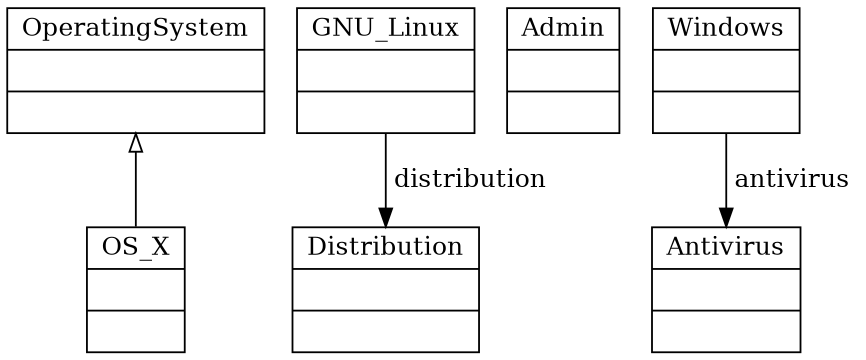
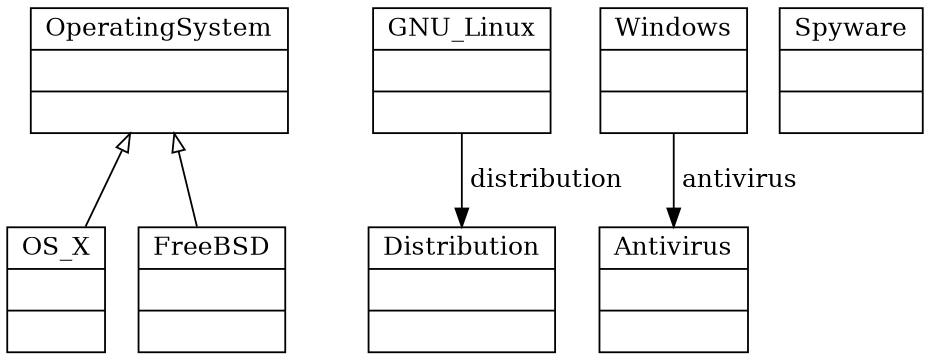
  digraph {
    node [shape=record]
    edge [arrowtail=empty dir=back]
    n1 [label="{OperatingSystem||}"]
    n2 [label="{OS_X||}"]
+   n3 [label="{FreeBSD||}"]
    n4 [label="{GNU_Linux||}"]
    n5 [label="{Distribution||}"]
-   n6 [label="{Admin||}"]
    n7 [label="{Windows||}"]
    n8 [label="{Antivirus||}"]
+   n9 [label="{Spyware||}"]
    n1 -> n2
+   n1 -> n3
    n4 -> n5 [arrowhead=normal dir=forward label=" distribution "]
    n7 -> n8 [arrowhead=normal dir=forward label=" antivirus "]
  }
